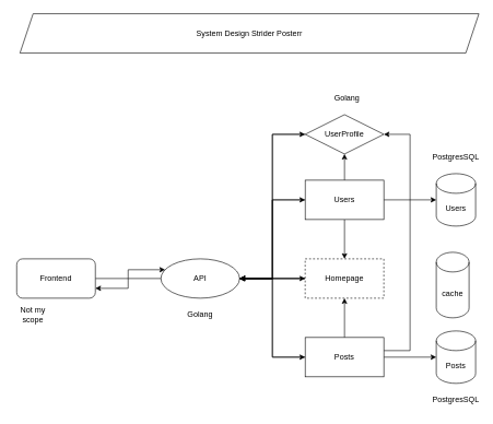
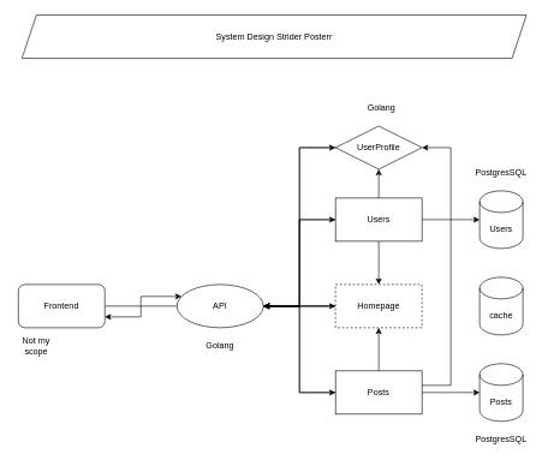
  <mxCell id="0" />
  <mxCell id="1" parent="0" />
  <mxCell id="2" style="edgeStyle=orthogonalEdgeStyle;rounded=0;orthogonalLoop=1;jettySize=auto;html=1;entryX=0;entryY=0.25;entryDx=0;entryDy=0;" edge="1" parent="1" source="3" target="9"><mxGeometry relative="1" as="geometry" /></mxCell>
  <mxCell id="3" value="Frontend" style="whiteSpace=wrap;html=1;rounded=1;" vertex="1" parent="1"><mxGeometry x="25" y="394" width="120" height="60" as="geometry" /></mxCell>
  <mxCell id="4" style="edgeStyle=orthogonalEdgeStyle;rounded=0;orthogonalLoop=1;jettySize=auto;html=1;entryX=1;entryY=0.75;entryDx=0;entryDy=0;" edge="1" parent="1" source="9" target="3"><mxGeometry relative="1" as="geometry" /></mxCell>
  <mxCell id="5" style="edgeStyle=orthogonalEdgeStyle;rounded=0;orthogonalLoop=1;jettySize=auto;html=1;entryX=0;entryY=0.5;entryDx=0;entryDy=0;" edge="1" parent="1" source="9" target="14"><mxGeometry relative="1" as="geometry" /></mxCell>
  <mxCell id="6" style="edgeStyle=orthogonalEdgeStyle;rounded=0;orthogonalLoop=1;jettySize=auto;html=1;entryX=0;entryY=0.5;entryDx=0;entryDy=0;" edge="1" parent="1" source="9" target="19"><mxGeometry relative="1" as="geometry" /></mxCell>
  <mxCell id="7" style="edgeStyle=orthogonalEdgeStyle;rounded=0;orthogonalLoop=1;jettySize=auto;html=1;entryX=0;entryY=0.5;entryDx=0;entryDy=0;" edge="1" parent="1" source="9" target="24"><mxGeometry relative="1" as="geometry" /></mxCell>
  <mxCell id="8" style="edgeStyle=orthogonalEdgeStyle;rounded=0;orthogonalLoop=1;jettySize=auto;html=1;entryX=0;entryY=0.5;entryDx=0;entryDy=0;" edge="1" parent="1" source="9" target="27"><mxGeometry relative="1" as="geometry" /></mxCell>
  <mxCell id="9" value="API" style="ellipse;whiteSpace=wrap;html=1;" vertex="1" parent="1"><mxGeometry x="245" y="394" width="120" height="60" as="geometry" /></mxCell>
  <mxCell id="10" style="edgeStyle=orthogonalEdgeStyle;rounded=0;orthogonalLoop=1;jettySize=auto;html=1;entryX=1;entryY=0.5;entryDx=0;entryDy=0;" edge="1" parent="1" source="14" target="9"><mxGeometry relative="1" as="geometry" /></mxCell>
  <mxCell id="11" style="edgeStyle=orthogonalEdgeStyle;rounded=0;orthogonalLoop=1;jettySize=auto;html=1;entryX=0;entryY=0.5;entryDx=0;entryDy=0;entryPerimeter=0;" edge="1" parent="1" source="14" target="20"><mxGeometry relative="1" as="geometry" /></mxCell>
  <mxCell id="12" style="edgeStyle=orthogonalEdgeStyle;rounded=0;orthogonalLoop=1;jettySize=auto;html=1;entryX=0.5;entryY=0;entryDx=0;entryDy=0;" edge="1" parent="1" source="14" target="24"><mxGeometry relative="1" as="geometry" /></mxCell>
  <mxCell id="13" style="edgeStyle=orthogonalEdgeStyle;rounded=0;orthogonalLoop=1;jettySize=auto;html=1;entryX=0.5;entryY=1;entryDx=0;entryDy=0;" edge="1" parent="1" source="14" target="27"><mxGeometry relative="1" as="geometry" /></mxCell>
  <mxCell id="14" value="Users" style="rounded=0;whiteSpace=wrap;html=1;" vertex="1" parent="1"><mxGeometry x="465" y="274" width="120" height="60" as="geometry" /></mxCell>
  <mxCell id="15" style="edgeStyle=orthogonalEdgeStyle;rounded=0;orthogonalLoop=1;jettySize=auto;html=1;exitX=0;exitY=0.5;exitDx=0;exitDy=0;entryX=1;entryY=0.5;entryDx=0;entryDy=0;" edge="1" parent="1" source="19" target="9"><mxGeometry relative="1" as="geometry" /></mxCell>
  <mxCell id="16" style="edgeStyle=orthogonalEdgeStyle;rounded=0;orthogonalLoop=1;jettySize=auto;html=1;entryX=0;entryY=0.5;entryDx=0;entryDy=0;entryPerimeter=0;" edge="1" parent="1" source="19" target="21"><mxGeometry relative="1" as="geometry" /></mxCell>
  <mxCell id="17" style="edgeStyle=orthogonalEdgeStyle;rounded=0;orthogonalLoop=1;jettySize=auto;html=1;entryX=0.5;entryY=1;entryDx=0;entryDy=0;" edge="1" parent="1" source="19" target="24"><mxGeometry relative="1" as="geometry" /></mxCell>
  <mxCell id="18" style="edgeStyle=orthogonalEdgeStyle;rounded=0;orthogonalLoop=1;jettySize=auto;html=1;entryX=1;entryY=0.5;entryDx=0;entryDy=0;" edge="1" parent="1" source="19" target="27"><mxGeometry relative="1" as="geometry"><Array as="points"><mxPoint x="625" y="534" /><mxPoint x="625" y="204" /></Array></mxGeometry></mxCell>
  <mxCell id="19" value="Posts" style="rounded=0;whiteSpace=wrap;html=1;" vertex="1" parent="1"><mxGeometry x="465" y="514" width="120" height="60" as="geometry" /></mxCell>
  <mxCell id="20" value="Users" style="shape=cylinder3;whiteSpace=wrap;html=1;boundedLbl=1;backgroundOutline=1;size=15;" vertex="1" parent="1"><mxGeometry x="665" y="264" width="60" height="80" as="geometry" /></mxCell>
  <mxCell id="21" value="Posts" style="shape=cylinder3;whiteSpace=wrap;html=1;boundedLbl=1;backgroundOutline=1;size=15;" vertex="1" parent="1"><mxGeometry x="665" y="504" width="60" height="80" as="geometry" /></mxCell>
  <mxCell id="22" style="edgeStyle=orthogonalEdgeStyle;rounded=0;orthogonalLoop=1;jettySize=auto;html=1;entryX=1;entryY=0.5;entryDx=0;entryDy=0;" edge="1" parent="1" source="24" target="9"><mxGeometry relative="1" as="geometry" /></mxCell>
  <mxCell id="23" style="edgeStyle=orthogonalEdgeStyle;rounded=0;orthogonalLoop=1;jettySize=auto;html=1;entryX=1;entryY=0.5;entryDx=0;entryDy=0;" edge="1" parent="1" source="24" target="9"><mxGeometry relative="1" as="geometry" /></mxCell>
  <mxCell id="24" value="Homepage" style="rounded=0;whiteSpace=wrap;html=1;dashed=1;" vertex="1" parent="1"><mxGeometry x="465" y="394" width="120" height="60" as="geometry" /></mxCell>
- <mxCell id="25" value="cache" style="shape=cylinder3;whiteSpace=wrap;html=1;boundedLbl=1;backgroundOutline=1;size=15;" vertex="1" parent="1"><mxGeometry x="665" y="384" width="50" height="100" as="geometry" /></mxCell>
+ <mxCell id="25" value="cache" style="shape=cylinder3;whiteSpace=wrap;html=1;boundedLbl=1;backgroundOutline=1;size=15;" vertex="1" parent="1"><mxGeometry x="665" y="384" width="60" height="80" as="geometry" /></mxCell>
  <mxCell id="26" style="edgeStyle=orthogonalEdgeStyle;rounded=0;orthogonalLoop=1;jettySize=auto;html=1;entryX=1;entryY=0.5;entryDx=0;entryDy=0;" edge="1" parent="1" source="27" target="9"><mxGeometry relative="1" as="geometry" /></mxCell>
  <mxCell id="27" value="UserProfile" style="rhombus;whiteSpace=wrap;html=1;" vertex="1" parent="1"><mxGeometry x="465" y="174" width="120" height="60" as="geometry" /></mxCell>
  <mxCell id="28" value="Not my scope" style="text;html=1;strokeColor=none;fillColor=none;align=center;verticalAlign=middle;whiteSpace=wrap;rounded=0;" vertex="1" parent="1"><mxGeometry x="20" y="464" width="60" height="30" as="geometry" /></mxCell>
  <mxCell id="29" value="Golang" style="text;html=1;strokeColor=none;fillColor=none;align=center;verticalAlign=middle;whiteSpace=wrap;rounded=0;" vertex="1" parent="1"><mxGeometry x="275" y="464" width="60" height="30" as="geometry" /></mxCell>
  <mxCell id="30" value="Golang" style="text;html=1;strokeColor=none;fillColor=none;align=center;verticalAlign=middle;whiteSpace=wrap;rounded=0;" vertex="1" parent="1"><mxGeometry x="499" y="134" width="60" height="30" as="geometry" /></mxCell>
  <mxCell id="31" value="PostgresSQL" style="text;html=1;strokeColor=none;fillColor=none;align=center;verticalAlign=middle;whiteSpace=wrap;rounded=0;" vertex="1" parent="1"><mxGeometry x="665" y="224" width="60" height="30" as="geometry" /></mxCell>
  <mxCell id="32" value="PostgresSQL" style="text;html=1;strokeColor=none;fillColor=none;align=center;verticalAlign=middle;whiteSpace=wrap;rounded=0;" vertex="1" parent="1"><mxGeometry x="665" y="594" width="60" height="30" as="geometry" /></mxCell>
  <mxCell id="33" value="System Design Strider Posterr" style="shape=parallelogram;perimeter=parallelogramPerimeter;whiteSpace=wrap;html=1;fixedSize=1;gradientColor=none;" vertex="1" parent="1"><mxGeometry x="30" y="20" width="700" height="60" as="geometry" /></mxCell>
